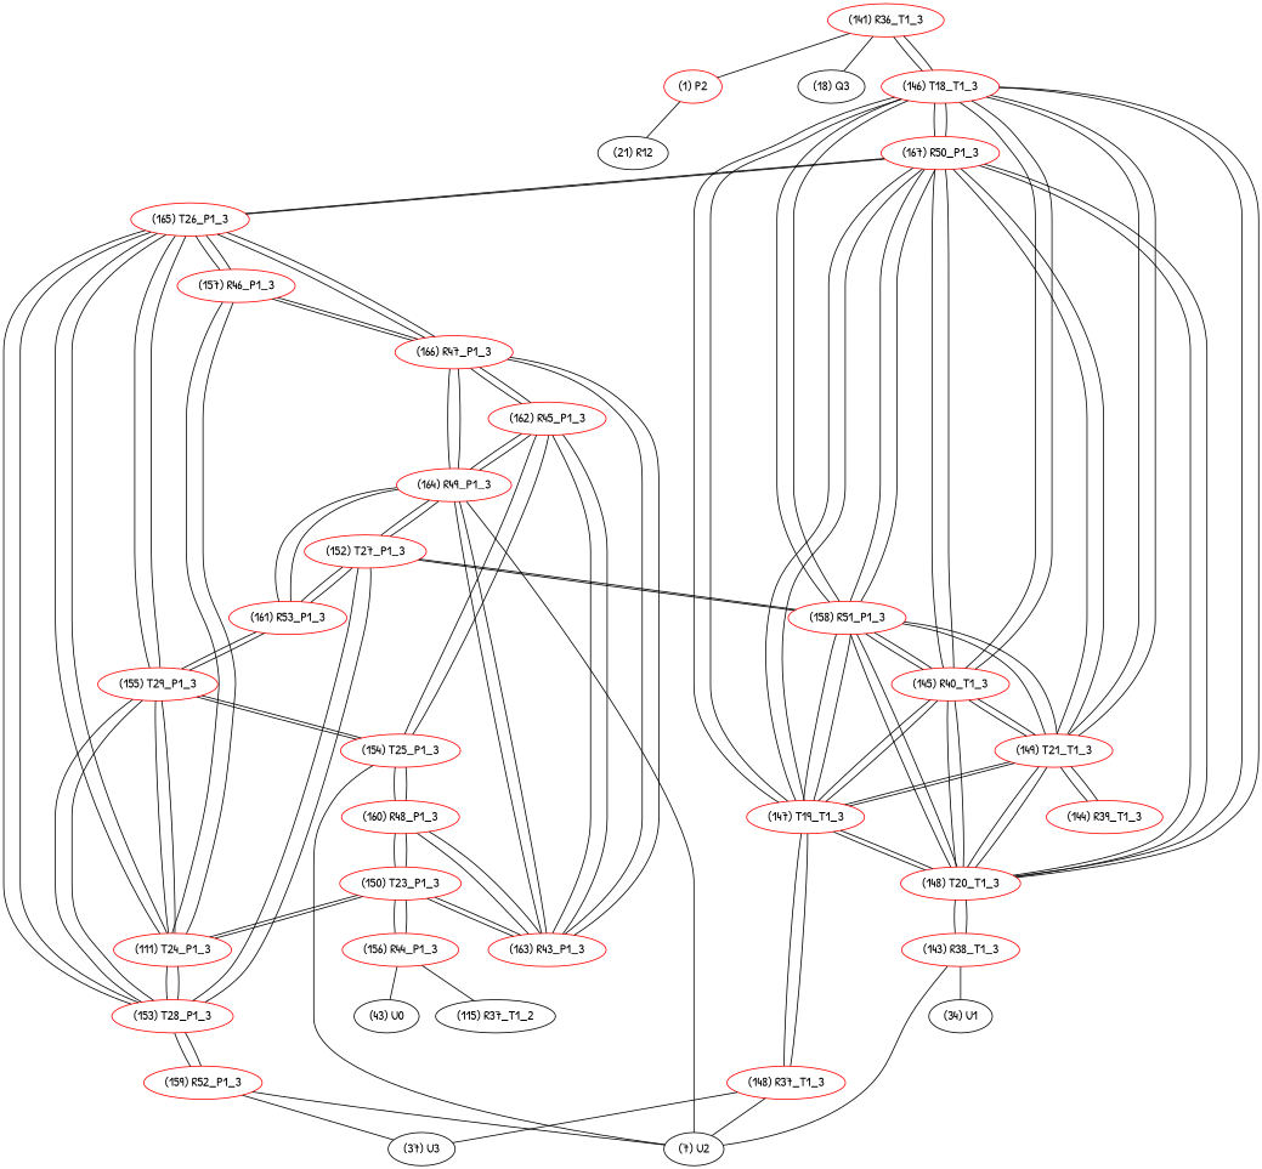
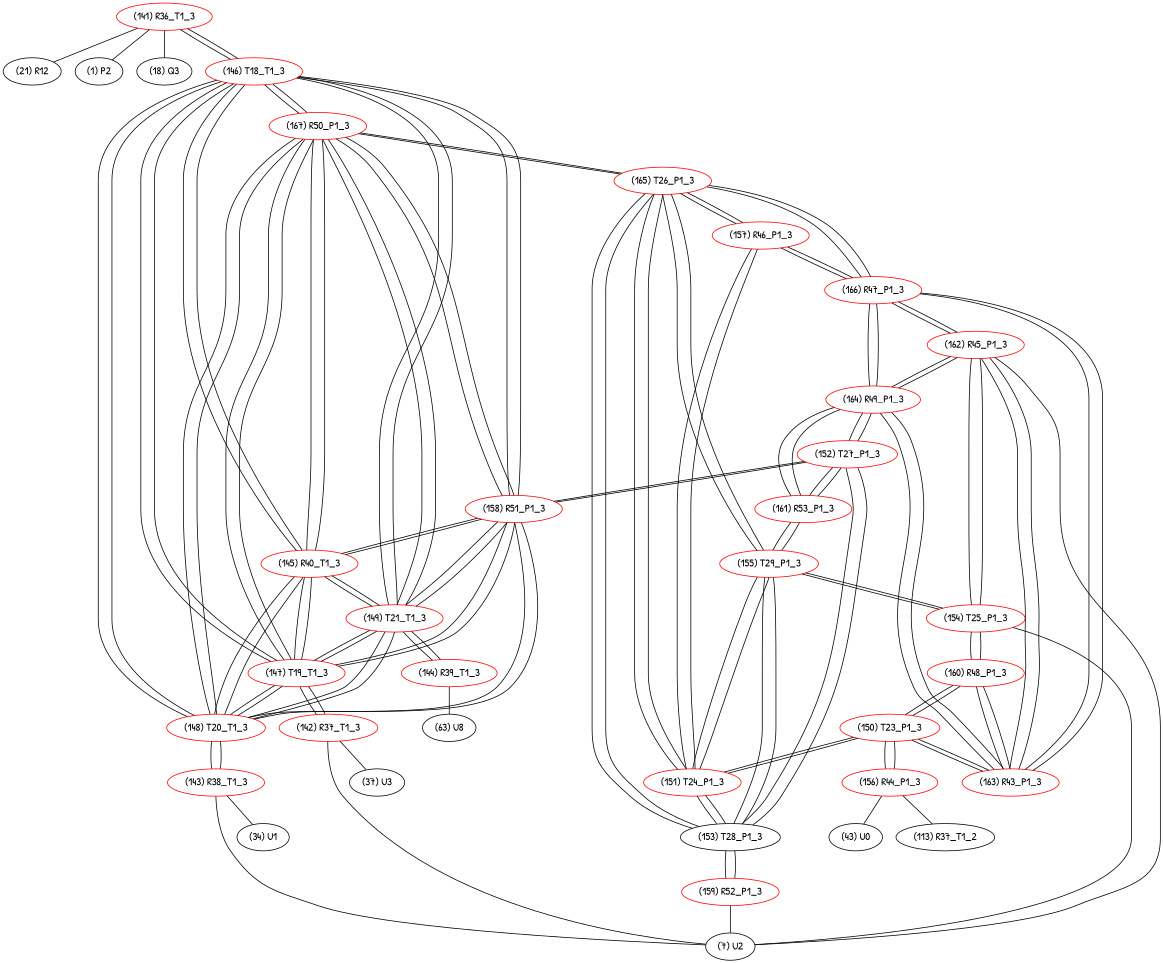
  graph {
    fontname="Patrick Hand"
    node [color=red fontname="Patrick Hand"]
    edge [fontname="Patrick Hand"]
    n1 [label="(141) R36_T1_3"]
    n2 [label="(21) R12" color=""]
-   n3 [label="(1) P2"]
+   n3 [label="(1) P2" color=""]
    n4 [label="(18) Q3" color=""]
    n5 [label="(146) T18_T1_3"]
    n6 [label="(147) T19_T1_3"]
    n7 [label="(148) T20_T1_3"]
    n8 [label="(149) T21_T1_3"]
    n9 [label="(145) R40_T1_3"]
    n10 [label="(158) R51_P1_3"]
    n11 [label="(167) R50_P1_3"]
-   n12 [label="(148) R37_T1_3"]
+   n12 [label="(142) R37_T1_3"]
    n13 [label="(143) R38_T1_3"]
    n14 [label="(144) R39_T1_3"]
    n15 [label="(152) T27_P1_3"]
    n16 [label="(165) T26_P1_3"]
    n17 [label="(7) U2" color=""]
    n18 [label="(37) U3" color=""]
    n19 [label="(34) U1" color=""]
+   n20 [label="(63) U8" color=""]
    n21 [label="(164) R49_P1_3"]
-   n22 [label="(153) T28_P1_3"]
+   n22 [color=black label="(153) T28_P1_3"]
    n23 [label="(161) R53_P1_3"]
-   n24 [label="(111) T24_P1_3"]
+   n24 [label="(151) T24_P1_3"]
    n25 [label="(166) R47_P1_3"]
    n26 [label="(155) T29_P1_3"]
    n27 [label="(157) R46_P1_3"]
    n28 [label="(150) T23_P1_3"]
    n29 [label="(160) R48_P1_3"]
    n30 [label="(163) R43_P1_3"]
    n31 [label="(156) R44_P1_3"]
    n32 [label="(154) T25_P1_3"]
    n33 [label="(162) R45_P1_3"]
    n34 [label="(43) U0" color=""]
-   n35 [label="(115) R37_T1_2" color=""]
+   n35 [label="(113) R37_T1_2" color=""]
    n36 [label="(159) R52_P1_3"]
-   n3 -- n2
+   n1 -- n2
    n1 -- n3
    n1 -- n4
    n1 -- n5
    n5 -- n1
    n5 -- n6
    n5 -- n7
    n5 -- n8
    n5 -- n9
    n5 -- n10
    n5 -- n11
    n6 -- n5
    n6 -- n7
    n6 -- n8
    n6 -- n9
    n6 -- n10
    n6 -- n11
    n6 -- n12
    n7 -- n5
    n7 -- n6
    n7 -- n8
    n7 -- n9
    n7 -- n10
    n7 -- n11
    n7 -- n13
    n8 -- n5
    n8 -- n6
    n8 -- n7
    n8 -- n9
    n8 -- n10
    n8 -- n11
    n8 -- n14
    n9 -- n5
    n9 -- n6
    n9 -- n7
    n9 -- n8
    n9 -- n10
    n9 -- n11
    n10 -- n5
    n10 -- n6
    n10 -- n7
    n10 -- n8
    n10 -- n9
    n10 -- n11
    n10 -- n15
    n11 -- n5
    n11 -- n6
    n11 -- n7
    n11 -- n8
    n11 -- n9
    n11 -- n10
    n11 -- n16
    n12 -- n6
    n12 -- n17
    n12 -- n18
    n13 -- n7
    n13 -- n17
    n13 -- n19
    n14 -- n8
+   n14 -- n20
    n15 -- n10
    n15 -- n21
    n15 -- n22
    n15 -- n23
    n16 -- n11
    n16 -- n22
    n16 -- n24
    n16 -- n25
    n16 -- n26
    n16 -- n27
    n21 -- n15
    n21 -- n23
    n21 -- n25
    n21 -- n30
    n21 -- n33
    n22 -- n15
    n22 -- n16
    n22 -- n24
    n22 -- n26
    n22 -- n36
    n23 -- n15
    n23 -- n21
    n23 -- n26
    n24 -- n16
    n24 -- n22
    n24 -- n26
    n24 -- n27
    n24 -- n28
    n25 -- n16
    n25 -- n21
    n25 -- n27
    n25 -- n30
    n25 -- n33
    n26 -- n16
    n26 -- n22
    n26 -- n23
    n26 -- n24
    n26 -- n32
    n27 -- n16
    n27 -- n24
    n27 -- n25
    n28 -- n24
    n28 -- n29
    n28 -- n30
    n28 -- n31
    n29 -- n28
    n29 -- n30
    n29 -- n32
    n30 -- n21
    n30 -- n25
    n30 -- n28
    n30 -- n29
    n30 -- n33
    n31 -- n28
    n31 -- n34
    n31 -- n35
    n32 -- n17
    n32 -- n26
    n32 -- n29
    n32 -- n33
-   n21 -- n17
+   n33 -- n17
    n33 -- n21
    n33 -- n25
    n33 -- n30
    n33 -- n32
    n36 -- n17
-   n36 -- n18
    n36 -- n22
  }
